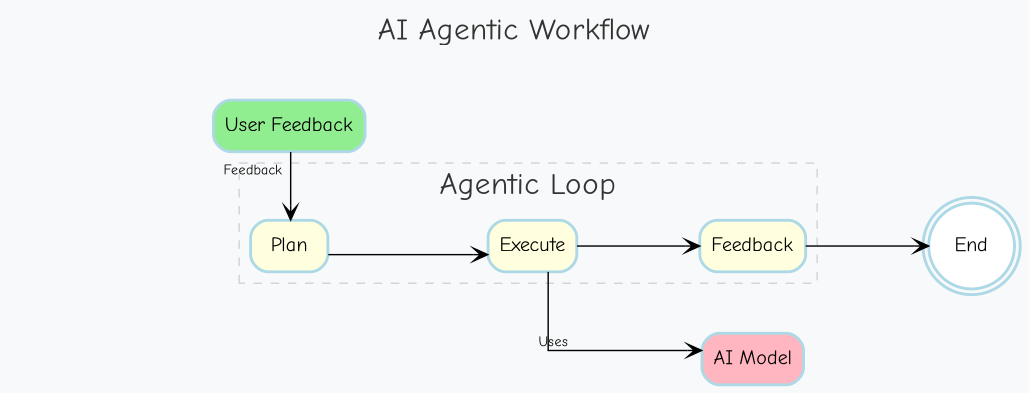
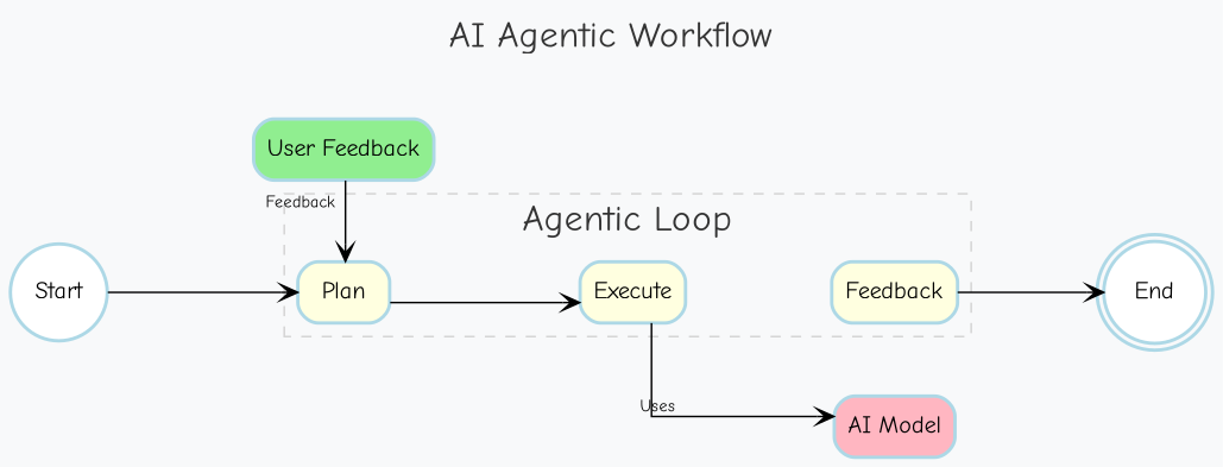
  digraph {
    bgcolor="#F8F9FA"
    compound=true
    fontcolor="#333333"
    fontname="Comic Neue"
    fontsize=22
    label="AI Agentic Workflow"
    labelloc=t
    nodesep=0.6
    rankdir=LR
    ranksep=1.2
    splines=ortho
    node [color=lightblue fillcolor=lightyellow fontname="Comic Neue" penwidth=2 shape=box style="filled,rounded"]
    edge [arrowhead=vee color=black fontname="Comic Neue" fontsize=10]
    Plan
    Execute
    n3 [label=Feedback]
    n4 [fillcolor=lightpink label="AI Model"]
    n5 [fillcolor=white label=End shape=doublecircle]
+   n6 [fillcolor=white label=Start shape=circle]
    n7 [fillcolor=lightgreen label="User Feedback"]
    subgraph cluster_1 {
      color=lightgrey
      label="Agentic Loop"
      style=dashed
      Plan
      Execute
      n3
    }
    Plan -> Execute
-   Execute -> n3
    Execute -> n4 [minlen=1 style=invis]
    Execute -> n4 [constraint=false xlabel="Uses  "]
    n3 -> n5
+   n6 -> Plan
    n7 -> Plan [constraint=false xlabel="  Feedback  "]
    n7 -> Execute [minlen=1 style=invis]
  }
